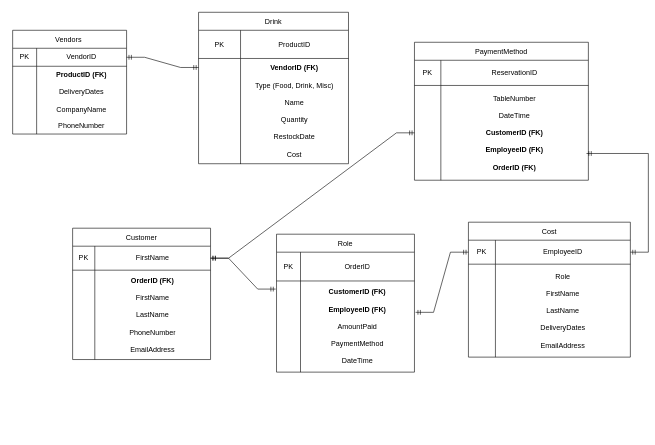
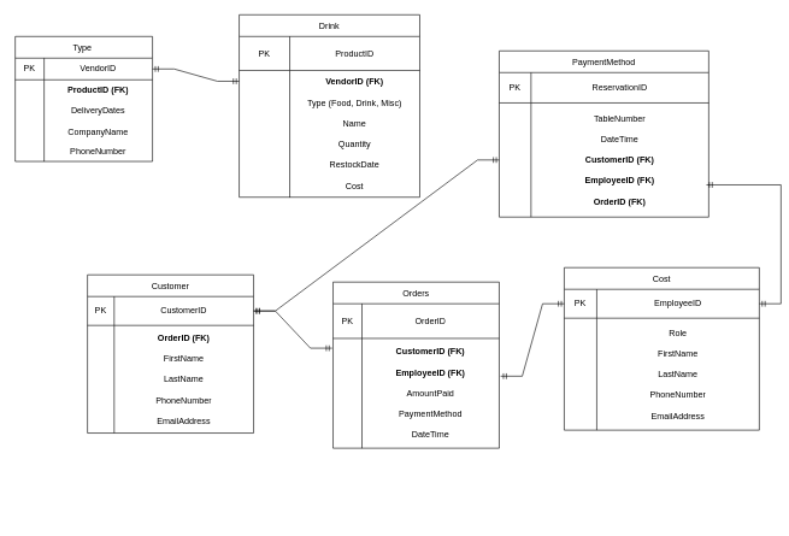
  <mxCell id="0" />
  <mxCell id="1" parent="0" />
- <mxCell id="2" value="Vendors " style="shape=table;startSize=30;container=1;collapsible=0;childLayout=tableLayout;" parent="1" vertex="1"><mxGeometry x="20" y="50" width="190" height="173" as="geometry" /></mxCell>
+ <mxCell id="2" value="Type " style="shape=table;startSize=30;container=1;collapsible=0;childLayout=tableLayout;" parent="1" vertex="1"><mxGeometry x="20" y="50" width="190" height="173" as="geometry" /></mxCell>
  <mxCell id="3" value="" style="shape=tableRow;horizontal=0;startSize=0;swimlaneHead=0;swimlaneBody=0;strokeColor=inherit;top=0;left=0;bottom=0;right=0;collapsible=0;dropTarget=0;fillColor=none;points=[[0,0.5],[1,0.5]];portConstraint=eastwest;" parent="2" vertex="1"><mxGeometry y="30" width="190" height="30" as="geometry" /></mxCell>
  <mxCell id="4" value="PK" style="shape=partialRectangle;html=1;whiteSpace=wrap;connectable=0;strokeColor=inherit;overflow=hidden;fillColor=none;top=0;left=0;bottom=0;right=0;pointerEvents=1;" vertex="1" parent="3"><mxGeometry width="40" height="30" as="geometry"><mxRectangle width="40" height="30" as="alternateBounds" /></mxGeometry></mxCell>
  <mxCell id="5" value="VendorID" style="shape=partialRectangle;html=1;whiteSpace=wrap;connectable=0;strokeColor=inherit;overflow=hidden;fillColor=none;top=0;left=0;bottom=0;right=0;pointerEvents=1;" parent="3" vertex="1"><mxGeometry x="40" width="150" height="30" as="geometry"><mxRectangle width="150" height="30" as="alternateBounds" /></mxGeometry></mxCell>
  <mxCell id="6" value="" style="shape=tableRow;horizontal=0;startSize=0;swimlaneHead=0;swimlaneBody=0;strokeColor=inherit;top=0;left=0;bottom=0;right=0;collapsible=0;dropTarget=0;fillColor=none;points=[[0,0.5],[1,0.5]];portConstraint=eastwest;" parent="2" vertex="1"><mxGeometry y="60" width="190" height="113" as="geometry" /></mxCell>
  <mxCell id="7" style="shape=partialRectangle;html=1;whiteSpace=wrap;connectable=0;strokeColor=inherit;overflow=hidden;fillColor=none;top=0;left=0;bottom=0;right=0;pointerEvents=1;" vertex="1" parent="6"><mxGeometry width="40" height="113" as="geometry"><mxRectangle width="40" height="113" as="alternateBounds" /></mxGeometry></mxCell>
  <mxCell id="8" value="&lt;b&gt;ProductID (FK)&lt;/b&gt;&lt;div&gt;&lt;b&gt;&lt;br&gt;&lt;/b&gt;&lt;/div&gt;&lt;div&gt;DeliveryDates&lt;/div&gt;&lt;div&gt;&lt;br&gt;&lt;/div&gt;&lt;div&gt;CompanyName&lt;br&gt;&lt;/div&gt;&lt;div&gt;&lt;br&gt;&lt;/div&gt;&lt;div&gt;PhoneNumber&lt;/div&gt;" style="shape=partialRectangle;html=1;whiteSpace=wrap;connectable=0;strokeColor=inherit;overflow=hidden;fillColor=none;top=0;left=0;bottom=0;right=0;pointerEvents=1;" parent="6" vertex="1"><mxGeometry x="40" width="150" height="113" as="geometry"><mxRectangle width="150" height="113" as="alternateBounds" /></mxGeometry></mxCell>
- <mxCell id="9" value="Role" style="shape=table;startSize=30;container=1;collapsible=0;childLayout=tableLayout;" parent="1" vertex="1"><mxGeometry x="460" y="390" width="230" height="230" as="geometry" /></mxCell>
+ <mxCell id="9" value="Orders" style="shape=table;startSize=30;container=1;collapsible=0;childLayout=tableLayout;" parent="1" vertex="1"><mxGeometry x="460" y="390" width="230" height="230" as="geometry" /></mxCell>
  <mxCell id="10" value="" style="shape=tableRow;horizontal=0;startSize=0;swimlaneHead=0;swimlaneBody=0;strokeColor=inherit;top=0;left=0;bottom=0;right=0;collapsible=0;dropTarget=0;fillColor=none;points=[[0,0.5],[1,0.5]];portConstraint=eastwest;" parent="9" vertex="1"><mxGeometry y="30" width="230" height="48" as="geometry" /></mxCell>
  <mxCell id="11" value="PK" style="shape=partialRectangle;html=1;whiteSpace=wrap;connectable=0;strokeColor=inherit;overflow=hidden;fillColor=none;top=0;left=0;bottom=0;right=0;pointerEvents=1;" vertex="1" parent="10"><mxGeometry width="40" height="48" as="geometry"><mxRectangle width="40" height="48" as="alternateBounds" /></mxGeometry></mxCell>
  <mxCell id="12" value="OrderID" style="shape=partialRectangle;html=1;whiteSpace=wrap;connectable=0;strokeColor=inherit;overflow=hidden;fillColor=none;top=0;left=0;bottom=0;right=0;pointerEvents=1;" parent="10" vertex="1"><mxGeometry x="40" width="190" height="48" as="geometry"><mxRectangle width="190" height="48" as="alternateBounds" /></mxGeometry></mxCell>
  <mxCell id="13" value="" style="shape=tableRow;horizontal=0;startSize=0;swimlaneHead=0;swimlaneBody=0;strokeColor=inherit;top=0;left=0;bottom=0;right=0;collapsible=0;dropTarget=0;fillColor=none;points=[[0,0.5],[1,0.5]];portConstraint=eastwest;" parent="9" vertex="1"><mxGeometry y="78" width="230" height="152" as="geometry" /></mxCell>
  <mxCell id="14" style="shape=partialRectangle;html=1;whiteSpace=wrap;connectable=0;strokeColor=inherit;overflow=hidden;fillColor=none;top=0;left=0;bottom=0;right=0;pointerEvents=1;" vertex="1" parent="13"><mxGeometry width="40" height="152" as="geometry"><mxRectangle width="40" height="152" as="alternateBounds" /></mxGeometry></mxCell>
  <mxCell id="15" value="&lt;div&gt;&lt;b&gt;CustomerID&lt;/b&gt; &lt;b&gt;(FK)&lt;/b&gt;&lt;/div&gt;&lt;div&gt;&lt;br&gt;&lt;/div&gt;&lt;div&gt;&lt;b&gt;EmployeeID (FK)&lt;/b&gt;&lt;/div&gt;&lt;div&gt;&lt;br&gt;&lt;/div&gt;AmountPaid&lt;div&gt;&lt;br&gt;&lt;div&gt;PaymentMethod&lt;br&gt;&lt;/div&gt;&lt;/div&gt;&lt;div&gt;&lt;br&gt;&lt;/div&gt;&lt;div&gt;DateTime&lt;br&gt;&lt;/div&gt;" style="shape=partialRectangle;html=1;whiteSpace=wrap;connectable=0;strokeColor=inherit;overflow=hidden;fillColor=none;top=0;left=0;bottom=0;right=0;pointerEvents=1;" parent="13" vertex="1"><mxGeometry x="40" width="190" height="152" as="geometry"><mxRectangle width="190" height="152" as="alternateBounds" /></mxGeometry></mxCell>
  <mxCell id="16" value="Customer" style="shape=table;startSize=30;container=1;collapsible=0;childLayout=tableLayout;" vertex="1" parent="1"><mxGeometry x="120" y="380" width="230" height="219" as="geometry" /></mxCell>
  <mxCell id="17" value="" style="shape=tableRow;horizontal=0;startSize=0;swimlaneHead=0;swimlaneBody=0;strokeColor=inherit;top=0;left=0;bottom=0;right=0;collapsible=0;dropTarget=0;fillColor=none;points=[[0,0.5],[1,0.5]];portConstraint=eastwest;" vertex="1" parent="16"><mxGeometry y="30" width="230" height="40" as="geometry" /></mxCell>
  <mxCell id="18" value="PK" style="shape=partialRectangle;html=1;whiteSpace=wrap;connectable=0;strokeColor=inherit;overflow=hidden;fillColor=none;top=0;left=0;bottom=0;right=0;pointerEvents=1;" vertex="1" parent="17"><mxGeometry width="37" height="40" as="geometry"><mxRectangle width="37" height="40" as="alternateBounds" /></mxGeometry></mxCell>
- <mxCell id="19" value="FirstName" style="shape=partialRectangle;html=1;whiteSpace=wrap;connectable=0;strokeColor=inherit;overflow=hidden;fillColor=none;top=0;left=0;bottom=0;right=0;pointerEvents=1;" vertex="1" parent="17"><mxGeometry x="37" width="193" height="40" as="geometry"><mxRectangle width="193" height="40" as="alternateBounds" /></mxGeometry></mxCell>
+ <mxCell id="19" value="CustomerID" style="shape=partialRectangle;html=1;whiteSpace=wrap;connectable=0;strokeColor=inherit;overflow=hidden;fillColor=none;top=0;left=0;bottom=0;right=0;pointerEvents=1;" vertex="1" parent="17"><mxGeometry x="37" width="193" height="40" as="geometry"><mxRectangle width="193" height="40" as="alternateBounds" /></mxGeometry></mxCell>
  <mxCell id="20" value="" style="shape=tableRow;horizontal=0;startSize=0;swimlaneHead=0;swimlaneBody=0;strokeColor=inherit;top=0;left=0;bottom=0;right=0;collapsible=0;dropTarget=0;fillColor=none;points=[[0,0.5],[1,0.5]];portConstraint=eastwest;" vertex="1" parent="16"><mxGeometry y="70" width="230" height="149" as="geometry" /></mxCell>
  <mxCell id="21" value="" style="shape=partialRectangle;html=1;whiteSpace=wrap;connectable=0;strokeColor=inherit;overflow=hidden;fillColor=none;top=0;left=0;bottom=0;right=0;pointerEvents=1;" vertex="1" parent="20"><mxGeometry width="37" height="149" as="geometry"><mxRectangle width="37" height="149" as="alternateBounds" /></mxGeometry></mxCell>
  <mxCell id="22" value="&lt;div&gt;&lt;b&gt;OrderID (FK)&lt;/b&gt;&lt;/div&gt;&lt;div&gt;&lt;br&gt;&lt;/div&gt;FirstName&lt;div&gt;&lt;br&gt;&lt;/div&gt;&lt;div&gt;LastName&lt;/div&gt;&lt;div&gt;&lt;br&gt;&lt;/div&gt;&lt;div&gt;PhoneNumber&lt;/div&gt;&lt;div&gt;&lt;br&gt;&lt;/div&gt;&lt;div&gt;EmailAddress&lt;/div&gt;" style="shape=partialRectangle;html=1;whiteSpace=wrap;connectable=0;strokeColor=inherit;overflow=hidden;fillColor=none;top=0;left=0;bottom=0;right=0;pointerEvents=1;" vertex="1" parent="20"><mxGeometry x="37" width="193" height="149" as="geometry"><mxRectangle width="193" height="149" as="alternateBounds" /></mxGeometry></mxCell>
  <mxCell id="23" value="Cost" style="shape=table;startSize=30;container=1;collapsible=0;childLayout=tableLayout;" vertex="1" parent="1"><mxGeometry x="780" y="370" width="270" height="225" as="geometry" /></mxCell>
  <mxCell id="24" value="" style="shape=tableRow;horizontal=0;startSize=0;swimlaneHead=0;swimlaneBody=0;strokeColor=inherit;top=0;left=0;bottom=0;right=0;collapsible=0;dropTarget=0;fillColor=none;points=[[0,0.5],[1,0.5]];portConstraint=eastwest;" vertex="1" parent="23"><mxGeometry y="30" width="270" height="40" as="geometry" /></mxCell>
  <mxCell id="25" value="PK" style="shape=partialRectangle;html=1;whiteSpace=wrap;connectable=0;strokeColor=inherit;overflow=hidden;fillColor=none;top=0;left=0;bottom=0;right=0;pointerEvents=1;" vertex="1" parent="24"><mxGeometry width="45" height="40" as="geometry"><mxRectangle width="45" height="40" as="alternateBounds" /></mxGeometry></mxCell>
  <mxCell id="26" value="EmployeeID" style="shape=partialRectangle;html=1;whiteSpace=wrap;connectable=0;strokeColor=inherit;overflow=hidden;fillColor=none;top=0;left=0;bottom=0;right=0;pointerEvents=1;" vertex="1" parent="24"><mxGeometry x="45" width="225" height="40" as="geometry"><mxRectangle width="225" height="40" as="alternateBounds" /></mxGeometry></mxCell>
  <mxCell id="27" value="" style="shape=tableRow;horizontal=0;startSize=0;swimlaneHead=0;swimlaneBody=0;strokeColor=inherit;top=0;left=0;bottom=0;right=0;collapsible=0;dropTarget=0;fillColor=none;points=[[0,0.5],[1,0.5]];portConstraint=eastwest;" vertex="1" parent="23"><mxGeometry y="70" width="270" height="155" as="geometry" /></mxCell>
  <mxCell id="28" value="" style="shape=partialRectangle;html=1;whiteSpace=wrap;connectable=0;strokeColor=inherit;overflow=hidden;fillColor=none;top=0;left=0;bottom=0;right=0;pointerEvents=1;" vertex="1" parent="27"><mxGeometry width="45" height="155" as="geometry"><mxRectangle width="45" height="155" as="alternateBounds" /></mxGeometry></mxCell>
- <mxCell id="29" value="&lt;div&gt;Role&lt;/div&gt;&lt;div&gt;&lt;br&gt;&lt;/div&gt;FirstName&lt;div&gt;&lt;br&gt;&lt;/div&gt;&lt;div&gt;LastName&lt;/div&gt;&lt;div&gt;&lt;br&gt;&lt;/div&gt;&lt;div&gt;DeliveryDates&lt;/div&gt;&lt;div&gt;&lt;br&gt;&lt;/div&gt;&lt;div&gt;EmailAddress&lt;/div&gt;" style="shape=partialRectangle;html=1;whiteSpace=wrap;connectable=0;strokeColor=inherit;overflow=hidden;fillColor=none;top=0;left=0;bottom=0;right=0;pointerEvents=1;" vertex="1" parent="27"><mxGeometry x="45" width="225" height="155" as="geometry"><mxRectangle width="225" height="155" as="alternateBounds" /></mxGeometry></mxCell>
+ <mxCell id="29" value="&lt;div&gt;Role&lt;/div&gt;&lt;div&gt;&lt;br&gt;&lt;/div&gt;FirstName&lt;div&gt;&lt;br&gt;&lt;/div&gt;&lt;div&gt;LastName&lt;/div&gt;&lt;div&gt;&lt;br&gt;&lt;/div&gt;&lt;div&gt;PhoneNumber&lt;/div&gt;&lt;div&gt;&lt;br&gt;&lt;/div&gt;&lt;div&gt;EmailAddress&lt;/div&gt;" style="shape=partialRectangle;html=1;whiteSpace=wrap;connectable=0;strokeColor=inherit;overflow=hidden;fillColor=none;top=0;left=0;bottom=0;right=0;pointerEvents=1;" vertex="1" parent="27"><mxGeometry x="45" width="225" height="155" as="geometry"><mxRectangle width="225" height="155" as="alternateBounds" /></mxGeometry></mxCell>
  <mxCell id="30" value="Drink" style="shape=table;startSize=30;container=1;collapsible=0;childLayout=tableLayout;" vertex="1" parent="1"><mxGeometry x="330" y="20" width="250" height="252.5" as="geometry" /></mxCell>
  <mxCell id="31" value="" style="shape=tableRow;horizontal=0;startSize=0;swimlaneHead=0;swimlaneBody=0;strokeColor=inherit;top=0;left=0;bottom=0;right=0;collapsible=0;dropTarget=0;fillColor=none;points=[[0,0.5],[1,0.5]];portConstraint=eastwest;" vertex="1" parent="30"><mxGeometry y="30" width="250" height="47" as="geometry" /></mxCell>
  <mxCell id="32" value="PK" style="shape=partialRectangle;html=1;whiteSpace=wrap;connectable=0;strokeColor=inherit;overflow=hidden;fillColor=none;top=0;left=0;bottom=0;right=0;pointerEvents=1;" vertex="1" parent="31"><mxGeometry width="70" height="47" as="geometry"><mxRectangle width="70" height="47" as="alternateBounds" /></mxGeometry></mxCell>
  <mxCell id="33" value="ProductID" style="shape=partialRectangle;html=1;whiteSpace=wrap;connectable=0;strokeColor=inherit;overflow=hidden;fillColor=none;top=0;left=0;bottom=0;right=0;pointerEvents=1;" vertex="1" parent="31"><mxGeometry x="70" width="180" height="47" as="geometry"><mxRectangle width="180" height="47" as="alternateBounds" /></mxGeometry></mxCell>
  <mxCell id="34" value="" style="shape=tableRow;horizontal=0;startSize=0;swimlaneHead=0;swimlaneBody=0;strokeColor=inherit;top=0;left=0;bottom=0;right=0;collapsible=0;dropTarget=0;fillColor=none;points=[[0,0.5],[1,0.5]];portConstraint=eastwest;" vertex="1" parent="30"><mxGeometry y="77" width="250" height="176" as="geometry" /></mxCell>
  <mxCell id="35" value="" style="shape=partialRectangle;html=1;whiteSpace=wrap;connectable=0;strokeColor=inherit;overflow=hidden;fillColor=none;top=0;left=0;bottom=0;right=0;pointerEvents=1;" vertex="1" parent="34"><mxGeometry width="70" height="176" as="geometry"><mxRectangle width="70" height="176" as="alternateBounds" /></mxGeometry></mxCell>
  <mxCell id="36" value="&lt;div&gt;&lt;b&gt;VendorID (FK)&lt;/b&gt;&lt;/div&gt;&lt;div&gt;&lt;br&gt;&lt;/div&gt;Type (Food, Drink, Misc)&lt;div&gt;&lt;br&gt;&lt;/div&gt;&lt;div&gt;Name&lt;br&gt;&lt;div&gt;&lt;br&gt;&lt;/div&gt;&lt;div&gt;Quantity&lt;/div&gt;&lt;div&gt;&lt;br&gt;&lt;/div&gt;&lt;div&gt;RestockDate&lt;/div&gt;&lt;/div&gt;&lt;div&gt;&lt;br&gt;&lt;/div&gt;&lt;div&gt;Cost&lt;/div&gt;" style="shape=partialRectangle;html=1;whiteSpace=wrap;connectable=0;strokeColor=inherit;overflow=hidden;fillColor=none;top=0;left=0;bottom=0;right=0;pointerEvents=1;" vertex="1" parent="34"><mxGeometry x="70" width="180" height="176" as="geometry"><mxRectangle width="180" height="176" as="alternateBounds" /></mxGeometry></mxCell>
  <mxCell id="37" value="PaymentMethod" style="shape=table;startSize=30;container=1;collapsible=0;childLayout=tableLayout;" vertex="1" parent="1"><mxGeometry x="690" y="70" width="290" height="230" as="geometry" /></mxCell>
  <mxCell id="38" value="" style="shape=tableRow;horizontal=0;startSize=0;swimlaneHead=0;swimlaneBody=0;strokeColor=inherit;top=0;left=0;bottom=0;right=0;collapsible=0;dropTarget=0;fillColor=none;points=[[0,0.5],[1,0.5]];portConstraint=eastwest;" vertex="1" parent="37"><mxGeometry y="30" width="290" height="42" as="geometry" /></mxCell>
  <mxCell id="39" value="PK" style="shape=partialRectangle;html=1;whiteSpace=wrap;connectable=0;strokeColor=inherit;overflow=hidden;fillColor=none;top=0;left=0;bottom=0;right=0;pointerEvents=1;" vertex="1" parent="38"><mxGeometry width="44" height="42" as="geometry"><mxRectangle width="44" height="42" as="alternateBounds" /></mxGeometry></mxCell>
  <mxCell id="40" value="ReservationID" style="shape=partialRectangle;html=1;whiteSpace=wrap;connectable=0;strokeColor=inherit;overflow=hidden;fillColor=none;top=0;left=0;bottom=0;right=0;pointerEvents=1;" vertex="1" parent="38"><mxGeometry x="44" width="246" height="42" as="geometry"><mxRectangle width="246" height="42" as="alternateBounds" /></mxGeometry></mxCell>
  <mxCell id="41" value="" style="shape=tableRow;horizontal=0;startSize=0;swimlaneHead=0;swimlaneBody=0;strokeColor=inherit;top=0;left=0;bottom=0;right=0;collapsible=0;dropTarget=0;fillColor=none;points=[[0,0.5],[1,0.5]];portConstraint=eastwest;" vertex="1" parent="37"><mxGeometry y="72" width="290" height="158" as="geometry" /></mxCell>
  <mxCell id="42" value="" style="shape=partialRectangle;html=1;whiteSpace=wrap;connectable=0;strokeColor=inherit;overflow=hidden;fillColor=none;top=0;left=0;bottom=0;right=0;pointerEvents=1;" vertex="1" parent="41"><mxGeometry width="44" height="158" as="geometry"><mxRectangle width="44" height="158" as="alternateBounds" /></mxGeometry></mxCell>
  <mxCell id="43" value="TableNumber&lt;div&gt;&lt;br&gt;&lt;/div&gt;&lt;div&gt;DateTime&lt;/div&gt;&lt;div&gt;&lt;br&gt;&lt;/div&gt;&lt;div&gt;&lt;b&gt;CustomerID (FK)&lt;/b&gt;&lt;/div&gt;&lt;div&gt;&lt;b&gt;&lt;br&gt;&lt;/b&gt;&lt;/div&gt;&lt;div&gt;&lt;b&gt;EmployeeID&amp;nbsp;&lt;/b&gt;&lt;b&gt;(FK)&lt;/b&gt;&lt;b&gt;&lt;br&gt;&lt;br&gt;&lt;/b&gt;&lt;/div&gt;&lt;div&gt;&lt;b&gt;OrderID&amp;nbsp;&lt;/b&gt;&lt;b style=&quot;background-color: initial;&quot;&gt;(FK)&lt;/b&gt;&lt;/div&gt;" style="shape=partialRectangle;html=1;whiteSpace=wrap;connectable=0;strokeColor=inherit;overflow=hidden;fillColor=none;top=0;left=0;bottom=0;right=0;pointerEvents=1;" vertex="1" parent="41"><mxGeometry x="44" width="246" height="158" as="geometry"><mxRectangle width="246" height="158" as="alternateBounds" /></mxGeometry></mxCell>
  <mxCell id="44" value="" style="edgeStyle=entityRelationEdgeStyle;fontSize=12;html=1;endArrow=ERmandOne;startArrow=ERmandOne;rounded=0;exitX=1;exitY=0.5;exitDx=0;exitDy=0;" edge="1" parent="1" source="3"><mxGeometry width="100" height="100" relative="1" as="geometry"><mxPoint x="210" y="170" as="sourcePoint" /><mxPoint x="330" y="112" as="targetPoint" /></mxGeometry></mxCell>
  <mxCell id="45" value="" style="edgeStyle=entityRelationEdgeStyle;fontSize=12;html=1;endArrow=ERmandOne;startArrow=ERmandOne;rounded=0;exitX=1;exitY=0.5;exitDx=0;exitDy=0;entryX=-0.006;entryY=0.089;entryDx=0;entryDy=0;entryPerimeter=0;" edge="1" parent="1" source="17" target="13"><mxGeometry width="100" height="100" relative="1" as="geometry"><mxPoint x="320" y="510" as="sourcePoint" /><mxPoint x="450" y="499" as="targetPoint" /><Array as="points"><mxPoint x="400" y="400" /></Array></mxGeometry></mxCell>
  <mxCell id="46" value="" style="edgeStyle=entityRelationEdgeStyle;fontSize=12;html=1;endArrow=ERmandOne;startArrow=ERmandOne;rounded=0;exitX=0;exitY=0.5;exitDx=0;exitDy=0;entryX=1.008;entryY=0.344;entryDx=0;entryDy=0;entryPerimeter=0;" edge="1" parent="1" source="24" target="13"><mxGeometry width="100" height="100" relative="1" as="geometry"><mxPoint x="720" y="800" as="sourcePoint" /><mxPoint x="895.59" y="532.28" as="targetPoint" /></mxGeometry></mxCell>
  <mxCell id="47" value="" style="edgeStyle=entityRelationEdgeStyle;fontSize=12;html=1;endArrow=ERmandOne;startArrow=ERmandOne;rounded=0;entryX=0.989;entryY=0.718;entryDx=0;entryDy=0;entryPerimeter=0;" edge="1" parent="1" target="41"><mxGeometry width="100" height="100" relative="1" as="geometry"><mxPoint x="1050" y="420" as="sourcePoint" /><mxPoint x="420" y="570" as="targetPoint" /><Array as="points"><mxPoint x="400" y="720" /></Array></mxGeometry></mxCell>
  <mxCell id="48" value="" style="edgeStyle=entityRelationEdgeStyle;fontSize=12;html=1;endArrow=ERmandOne;startArrow=ERmandOne;rounded=0;exitX=1;exitY=0.5;exitDx=0;exitDy=0;entryX=0;entryY=0.5;entryDx=0;entryDy=0;" edge="1" parent="1" source="17" target="41"><mxGeometry width="100" height="100" relative="1" as="geometry"><mxPoint x="520" y="390" as="sourcePoint" /><mxPoint x="620" y="290" as="targetPoint" /></mxGeometry></mxCell>
